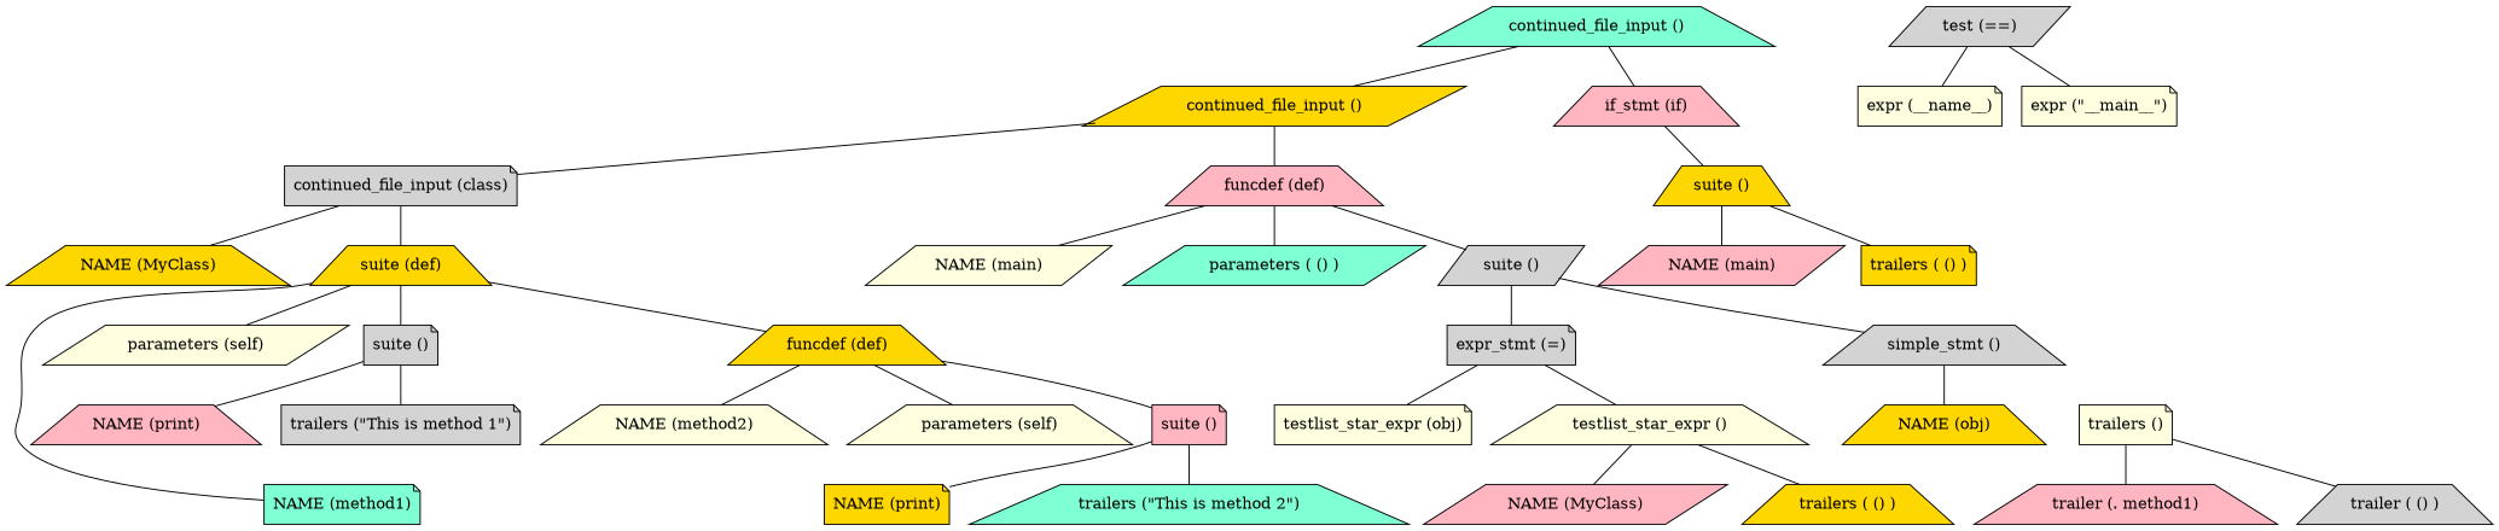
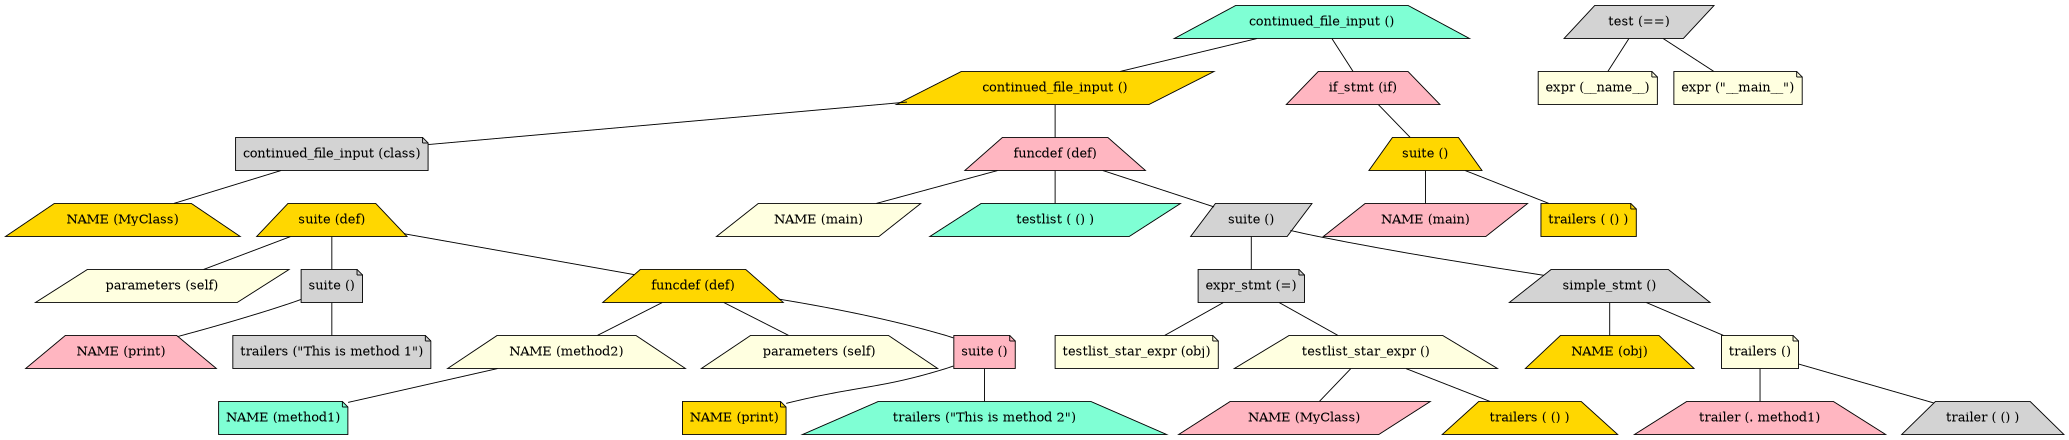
  graph {
    node [fillcolor=gold shape=trapezium style=filled]
    n1 [fillcolor=aquamarine label="continued_file_input ()"]
    n2 [label="continued_file_input ()" shape=parallelogram]
    n3 [fillcolor=lightpink label="if_stmt (if)"]
    n4 [fillcolor=lightgrey label="continued_file_input (class)" shape=note]
    n5 [fillcolor=lightpink label="funcdef (def)"]
    n6 [label="suite ()"]
    n7 [label="NAME (MyClass)"]
    n8 [label="suite (def)"]
    n9 [fillcolor=lightyellow label="NAME (main)" shape=parallelogram]
-   n10 [fillcolor=aquamarine label="parameters ( () )" shape=parallelogram]
+   n10 [fillcolor=aquamarine label="testlist ( () )" shape=parallelogram]
    n11 [fillcolor=lightgrey label="suite ()" shape=parallelogram]
    n12 [fillcolor=aquamarine label="NAME (method1)" shape=note]
    n13 [fillcolor=lightyellow label="parameters (self)" shape=parallelogram]
    n14 [fillcolor=lightgrey label="suite ()" shape=note]
    n15 [label="funcdef (def)"]
    n16 [fillcolor=lightpink label="NAME (print)"]
    n17 [fillcolor=lightgrey label="trailers (&quot;This is method 1&quot;)" shape=note]
    n18 [fillcolor=lightyellow label="NAME (method2)"]
    n19 [fillcolor=lightyellow label="parameters (self)"]
    n20 [fillcolor=lightpink label="suite ()" shape=note]
    n21 [label="NAME (print)" shape=note]
    n22 [fillcolor=aquamarine label="trailers (&quot;This is method 2&quot;)"]
    n23 [fillcolor=lightgrey label="expr_stmt (=)" shape=note]
    n24 [fillcolor=lightgrey label="simple_stmt ()"]
    n25 [fillcolor=lightyellow label="testlist_star_expr (obj)" shape=note]
    n26 [fillcolor=lightyellow label="testlist_star_expr ()"]
    n27 [label="NAME (obj)"]
    n28 [fillcolor=lightyellow label="trailers ()" shape=note]
    n29 [fillcolor=lightpink label="NAME (MyClass)" shape=parallelogram]
    n30 [label="trailers ( () )"]
    n31 [fillcolor=lightpink label="trailer (. method1)"]
    n32 [fillcolor=lightgrey label="trailer ( () )"]
    n33 [fillcolor=lightgrey label="test (==)" shape=parallelogram]
    n34 [fillcolor=lightyellow label="expr (__name__)" shape=note]
    n35 [fillcolor=lightyellow label="expr (&quot;__main__&quot;)" shape=note]
    n36 [fillcolor=lightpink label="NAME (main)" shape=parallelogram]
    n37 [label="trailers ( () )" shape=note]
    n1 -- n2
    n1 -- n3
    n2 -- n4
    n2 -- n5
    n3 -- n6
    n4 -- n7
-   n4 -- n8
    n5 -- n9
    n5 -- n10
    n5 -- n11
    n6 -- n36
    n6 -- n37
-   n8 -- n12
+   n18 -- n12
    n8 -- n13
    n8 -- n14
    n8 -- n15
    n11 -- n23
    n11 -- n24
    n14 -- n16
    n14 -- n17
    n15 -- n18
    n15 -- n19
    n15 -- n20
    n20 -- n21
    n20 -- n22
    n23 -- n25
    n23 -- n26
    n24 -- n27
+   n24 -- n28
    n26 -- n29
    n26 -- n30
    n28 -- n31
    n28 -- n32
    n33 -- n34
    n33 -- n35
  }
